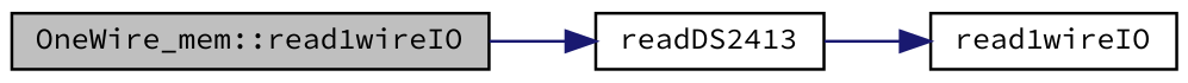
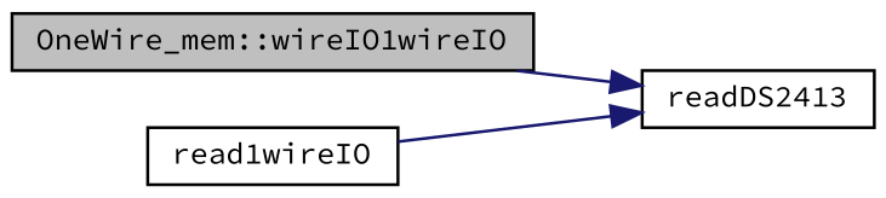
  digraph {
    fontname="Source Code Pro"
    rankdir=LR
    node [color=black fillcolor=white fontname="Source Code Pro" fontsize=10 shape=record style=filled]
    edge [color=midnightblue fontname="Source Code Pro" fontsize=10 labelfontname=Helvetica labelfontsize=10 style=solid]
-   n1 [fillcolor=grey75 fontcolor=black height=0.2 label="OneWire_mem::read1wireIO" width=0.4]
+   n1 [fillcolor=grey75 fontcolor=black height=0.2 label="OneWire_mem::wireIO1wireIO" width=0.4]
    n2 [height=0.2 label=readDS2413 width=0.4]
    n3 [height=0.2 label=read1wireIO width=0.4]
    n1 -> n2
-   n2 -> n3
+   n3 -> n2
  }
